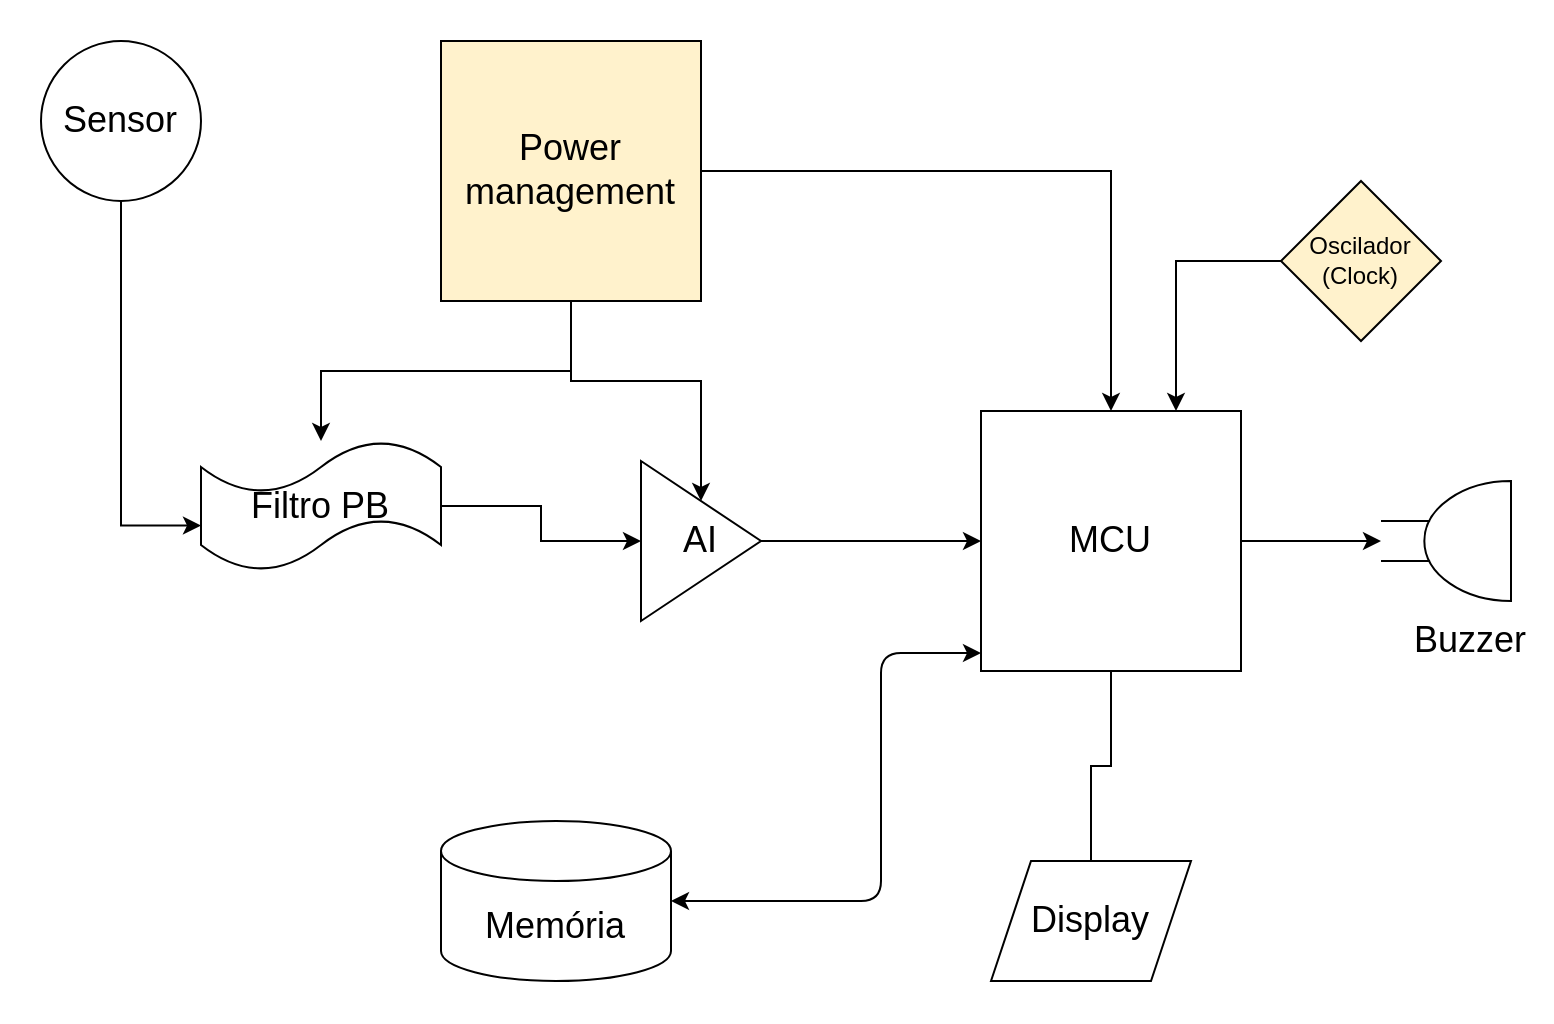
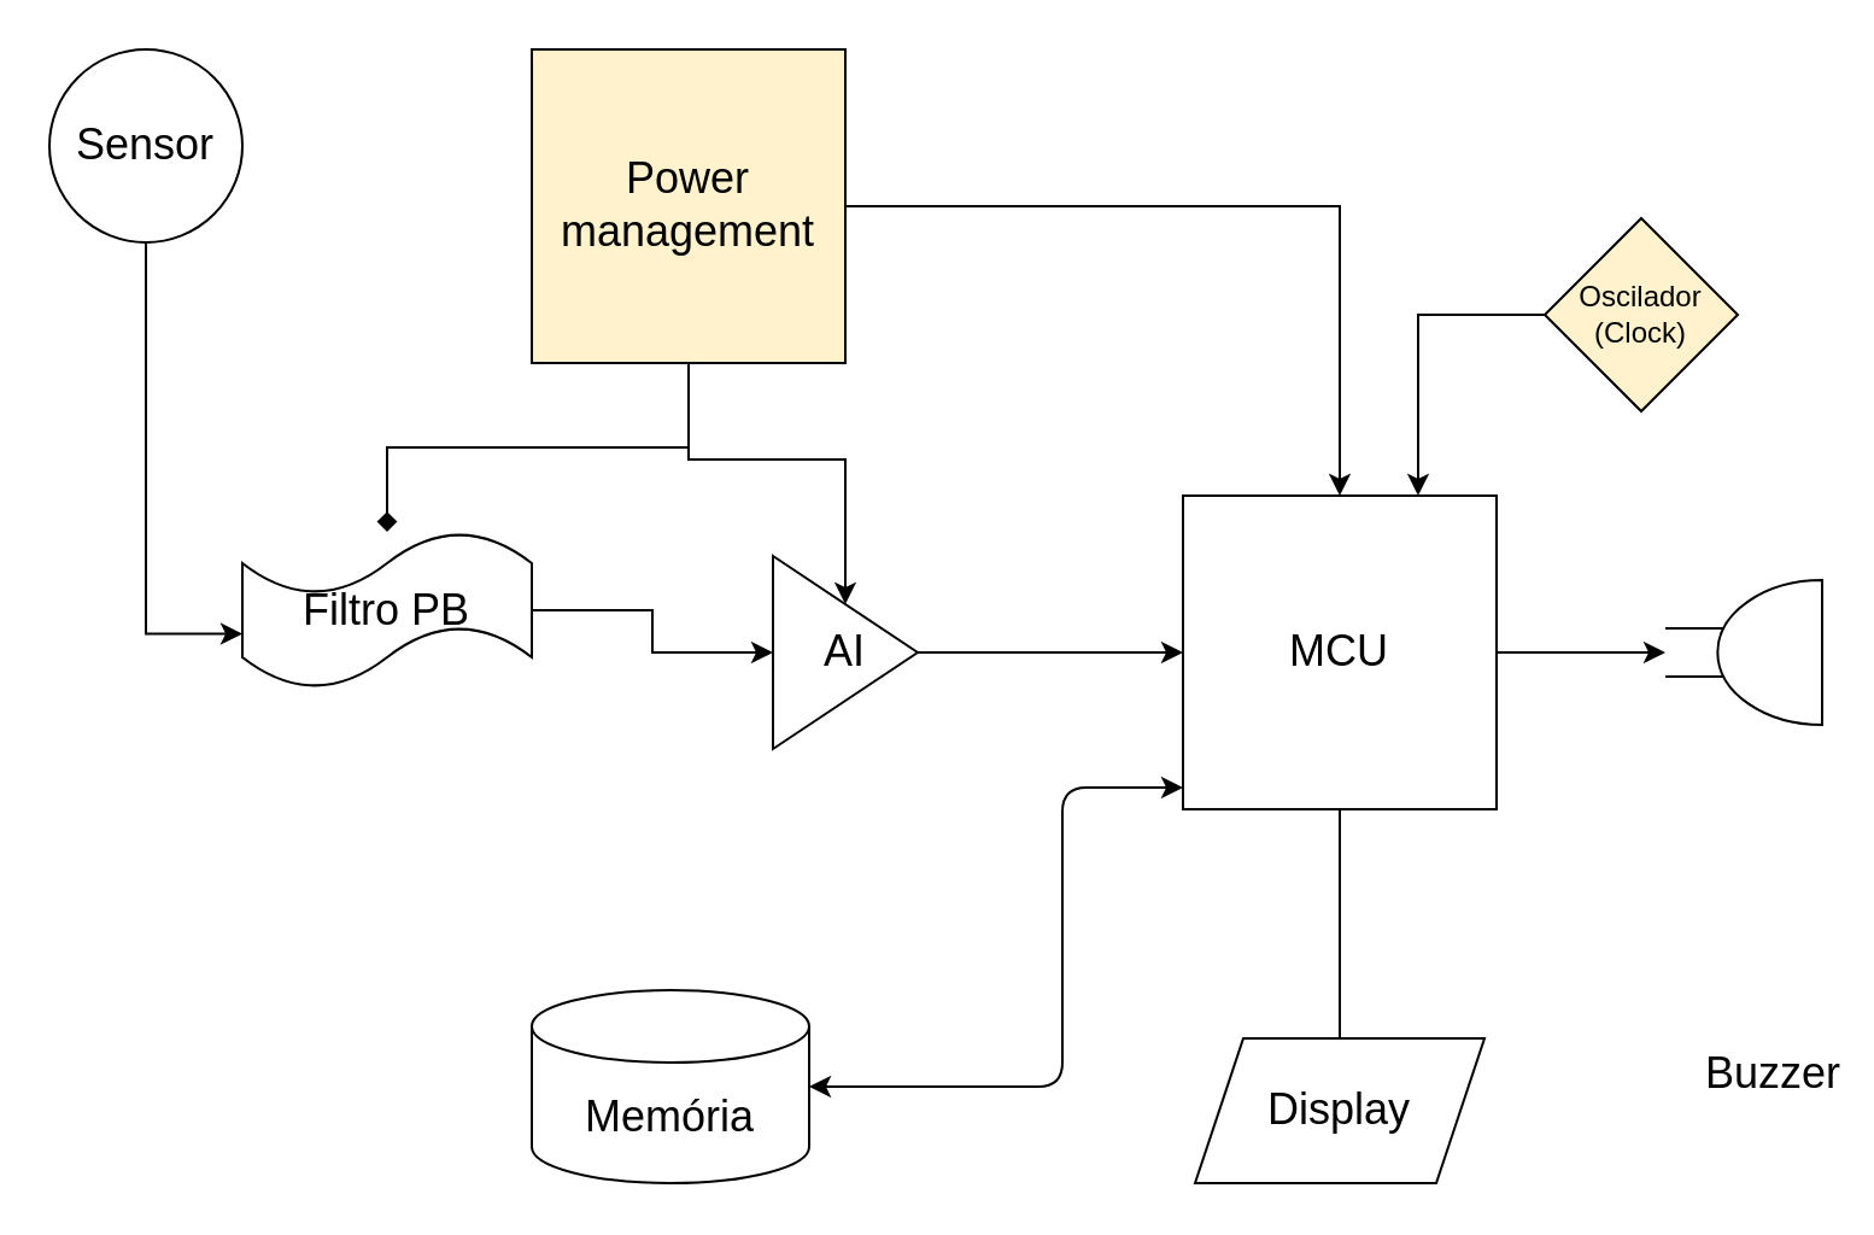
  <mxCell id="0" />
  <mxCell id="1" parent="0" />
  <mxCell id="2" style="edgeStyle=orthogonalEdgeStyle;rounded=0;orthogonalLoop=1;jettySize=auto;html=1;entryX=0;entryY=0.5;entryDx=0;entryDy=0;" edge="1" parent="1" source="3" target="13"><mxGeometry relative="1" as="geometry" /></mxCell>
  <mxCell id="3" value="&lt;font style=&quot;font-size: 18px&quot;&gt;AI&lt;/font&gt;" style="triangle;whiteSpace=wrap;html=1;" vertex="1" parent="1"><mxGeometry x="320" y="230" width="60" height="80" as="geometry" /></mxCell>
  <mxCell id="4" style="edgeStyle=orthogonalEdgeStyle;rounded=0;orthogonalLoop=1;jettySize=auto;html=1;entryX=0;entryY=0.5;entryDx=0;entryDy=0;" edge="1" parent="1" source="5" target="3"><mxGeometry relative="1" as="geometry" /></mxCell>
  <mxCell id="5" value="&lt;font style=&quot;font-size: 18px&quot;&gt;Filtro PB&lt;/font&gt;" style="shape=tape;whiteSpace=wrap;html=1;" vertex="1" parent="1"><mxGeometry x="100" y="220" width="120" height="65" as="geometry" /></mxCell>
- <mxCell id="6" style="edgeStyle=orthogonalEdgeStyle;rounded=0;orthogonalLoop=1;jettySize=auto;html=1;" edge="1" parent="1" source="9" target="5"><mxGeometry relative="1" as="geometry" /></mxCell>
+ <mxCell id="6" style="edgeStyle=orthogonalEdgeStyle;rounded=0;orthogonalLoop=1;jettySize=auto;html=1;endArrow=diamond;" edge="1" parent="1" source="9" target="5"><mxGeometry relative="1" as="geometry" /></mxCell>
  <mxCell id="7" style="edgeStyle=orthogonalEdgeStyle;rounded=0;orthogonalLoop=1;jettySize=auto;html=1;" edge="1" parent="1" source="9" target="3"><mxGeometry relative="1" as="geometry" /></mxCell>
  <mxCell id="8" style="edgeStyle=orthogonalEdgeStyle;rounded=0;orthogonalLoop=1;jettySize=auto;html=1;" edge="1" parent="1" source="9" target="13"><mxGeometry relative="1" as="geometry" /></mxCell>
  <mxCell id="9" value="&lt;font style=&quot;font-size: 18px&quot;&gt;Power management&lt;br&gt;&lt;/font&gt;" style="whiteSpace=wrap;html=1;aspect=fixed;fillColor=#fff2cc;" vertex="1" parent="1"><mxGeometry x="220" y="20" width="130" height="130" as="geometry" /></mxCell>
- <mxCell id="10" value="&lt;font style=&quot;font-size: 18px&quot;&gt;Display&lt;/font&gt;" style="shape=parallelogram;perimeter=parallelogramPerimeter;whiteSpace=wrap;html=1;fixedSize=1;" vertex="1" parent="1"><mxGeometry x="495" y="430" width="100" height="60" as="geometry" /></mxCell>
+ <mxCell id="10" value="&lt;font style=&quot;font-size: 18px&quot;&gt;Display&lt;/font&gt;" style="shape=parallelogram;perimeter=parallelogramPerimeter;whiteSpace=wrap;html=1;fixedSize=1;" vertex="1" parent="1"><mxGeometry x="495" y="430" width="120" height="60" as="geometry" /></mxCell>
  <mxCell id="11" style="edgeStyle=orthogonalEdgeStyle;rounded=0;orthogonalLoop=1;jettySize=auto;html=1;endArrow=none;" edge="1" parent="1" source="13" target="10"><mxGeometry relative="1" as="geometry" /></mxCell>
  <mxCell id="12" style="edgeStyle=orthogonalEdgeStyle;rounded=0;orthogonalLoop=1;jettySize=auto;html=1;" edge="1" parent="1" source="13" target="16"><mxGeometry relative="1" as="geometry" /></mxCell>
  <mxCell id="13" value="&lt;font style=&quot;font-size: 18px&quot;&gt;MCU&lt;br&gt;&lt;/font&gt;" style="whiteSpace=wrap;html=1;aspect=fixed;" vertex="1" parent="1"><mxGeometry x="490" y="205" width="130" height="130" as="geometry" /></mxCell>
  <mxCell id="14" style="edgeStyle=orthogonalEdgeStyle;rounded=0;orthogonalLoop=1;jettySize=auto;html=1;entryX=0;entryY=0.65;entryDx=0;entryDy=0;entryPerimeter=0;" edge="1" parent="1" source="15" target="5"><mxGeometry relative="1" as="geometry" /></mxCell>
  <mxCell id="15" value="&lt;font style=&quot;font-size: 18px&quot;&gt;Sensor&lt;/font&gt;" style="ellipse;whiteSpace=wrap;html=1;aspect=fixed;" vertex="1" parent="1"><mxGeometry x="20" y="20" width="80" height="80" as="geometry" /></mxCell>
  <mxCell id="16" value="" style="pointerEvents=1;verticalLabelPosition=bottom;shadow=0;dashed=0;align=center;html=1;verticalAlign=top;shape=mxgraph.electrical.electro-mechanical.buzzer;rotation=-180;" vertex="1" parent="1"><mxGeometry x="690" y="240" width="65" height="60" as="geometry" /></mxCell>
- <mxCell id="17" value="&lt;font style=&quot;font-size: 18px&quot;&gt;Buzzer&lt;/font&gt;" style="text;html=1;strokeColor=none;fillColor=none;align=center;verticalAlign=middle;whiteSpace=wrap;rounded=0;" vertex="1" parent="1"><mxGeometry x="715" y="310" width="40" height="20" as="geometry" /></mxCell>
+ <mxCell id="17" value="&lt;font style=&quot;font-size: 18px&quot;&gt;Buzzer&lt;/font&gt;" style="text;html=1;strokeColor=none;fillColor=none;align=center;verticalAlign=middle;whiteSpace=wrap;rounded=0;" vertex="1" parent="1"><mxGeometry x="715" y="435" width="40" height="20" as="geometry" /></mxCell>
  <mxCell id="18" value="&lt;font style=&quot;font-size: 18px&quot;&gt;Memória&lt;/font&gt;" style="shape=cylinder3;whiteSpace=wrap;html=1;boundedLbl=1;backgroundOutline=1;size=15;" vertex="1" parent="1"><mxGeometry x="220" y="410" width="115" height="80" as="geometry" /></mxCell>
  <mxCell id="19" value="" style="endArrow=classic;startArrow=classic;html=1;edgeStyle=orthogonalEdgeStyle;" edge="1" parent="1" source="18"><mxGeometry width="50" height="50" relative="1" as="geometry"><mxPoint x="340" y="440" as="sourcePoint" /><mxPoint x="490" y="326" as="targetPoint" /><Array as="points"><mxPoint x="440" y="450" /><mxPoint x="440" y="326" /></Array></mxGeometry></mxCell>
  <mxCell id="20" style="edgeStyle=orthogonalEdgeStyle;rounded=0;orthogonalLoop=1;jettySize=auto;html=1;entryX=0.75;entryY=0;entryDx=0;entryDy=0;" edge="1" parent="1" source="21" target="13"><mxGeometry relative="1" as="geometry" /></mxCell>
  <mxCell id="21" value="Oscilador (Clock)" style="rhombus;whiteSpace=wrap;html=1;fillColor=#fff2cc;" vertex="1" parent="1"><mxGeometry x="640" y="90" width="80" height="80" as="geometry" /></mxCell>
